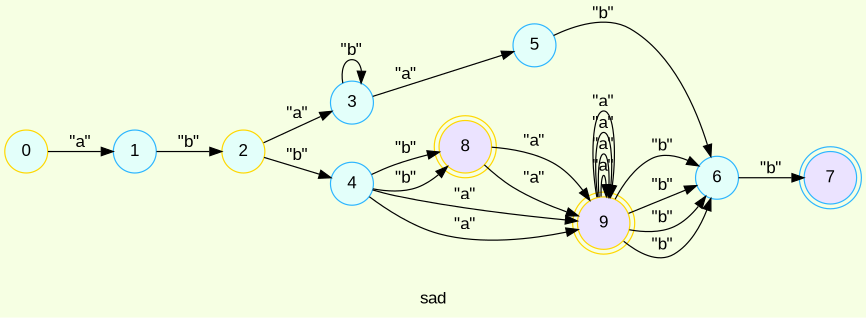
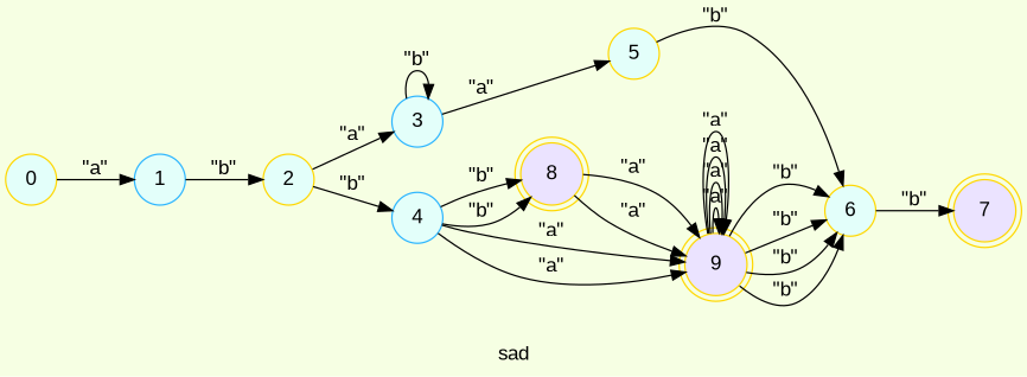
  digraph {
    bgcolor="#F6FFE3"
    fontname="Liberation Sans"
    label=sad
    rankdir=LR
    node [color=gold fillcolor="#E3FFFA" fontname="Liberation Sans" shape=circle style=filled]
    edge [fontname="Liberation Sans"]
-   7 [color="#2CB5FF" fillcolor="#EBE3FF" shape=doublecircle]
+   7 [fillcolor="#EBE3FF" shape=doublecircle]
    8 [fillcolor="#EBE3FF" shape=doublecircle]
    9 [fillcolor="#EBE3FF" shape=doublecircle]
-   6 [color="#2CB5FF"]
+   6
    0
    1 [color="#2CB5FF"]
    2
    3 [color="#2CB5FF"]
    4 [color="#2CB5FF"]
-   5 [color="#2CB5FF"]
+   5
    8 -> 9 [label="\"a\""]
    8 -> 9 [label="\"a\""]
    9 -> 9 [label="\"a\""]
    9 -> 9 [label="\"a\""]
    9 -> 9 [label="\"a\""]
    9 -> 9 [label="\"a\""]
    9 -> 6 [label="\"b\""]
    9 -> 6 [label="\"b\""]
    9 -> 6 [label="\"b\""]
    9 -> 6 [label="\"b\""]
    6 -> 7 [label="\"b\""]
    0 -> 1 [label="\"a\""]
    1 -> 2 [label="\"b\""]
    2 -> 3 [label="\"a\""]
    2 -> 4 [label="\"b\""]
    3 -> 3 [label="\"b\""]
    3 -> 5 [label="\"a\""]
    4 -> 8 [label="\"b\""]
    4 -> 8 [label="\"b\""]
    4 -> 9 [label="\"a\""]
    4 -> 9 [label="\"a\""]
    5 -> 6 [label="\"b\""]
  }
